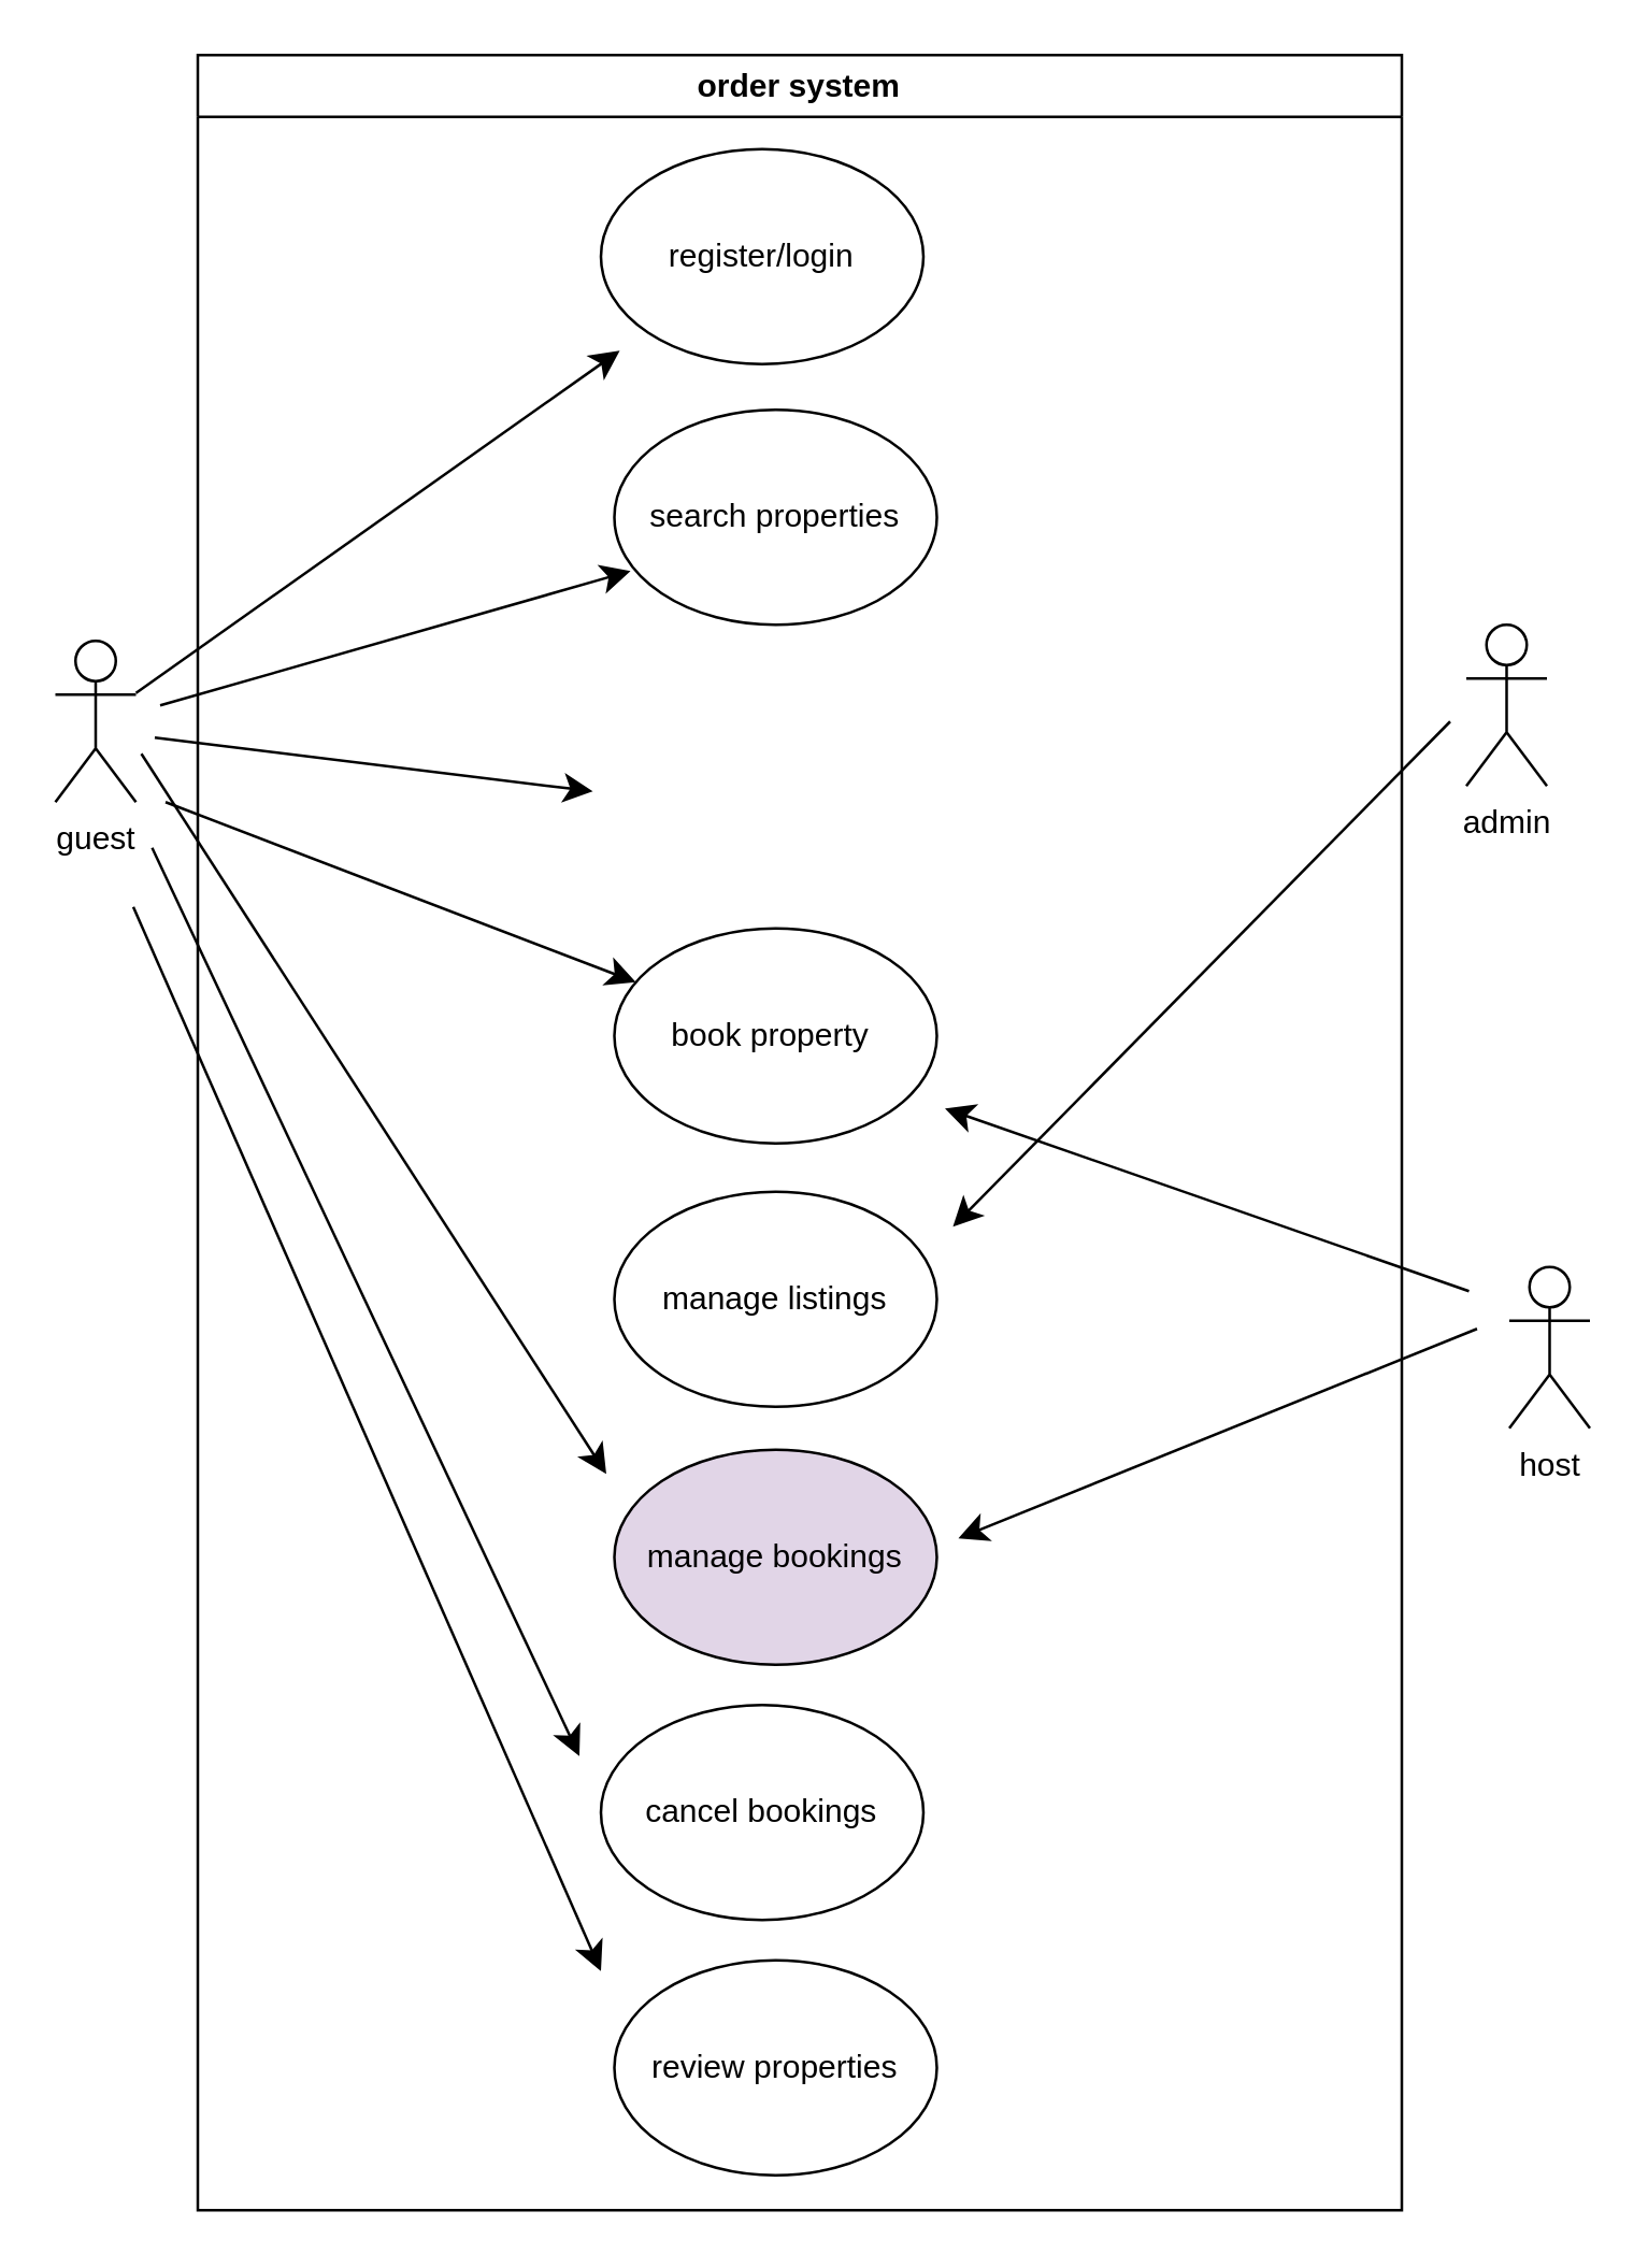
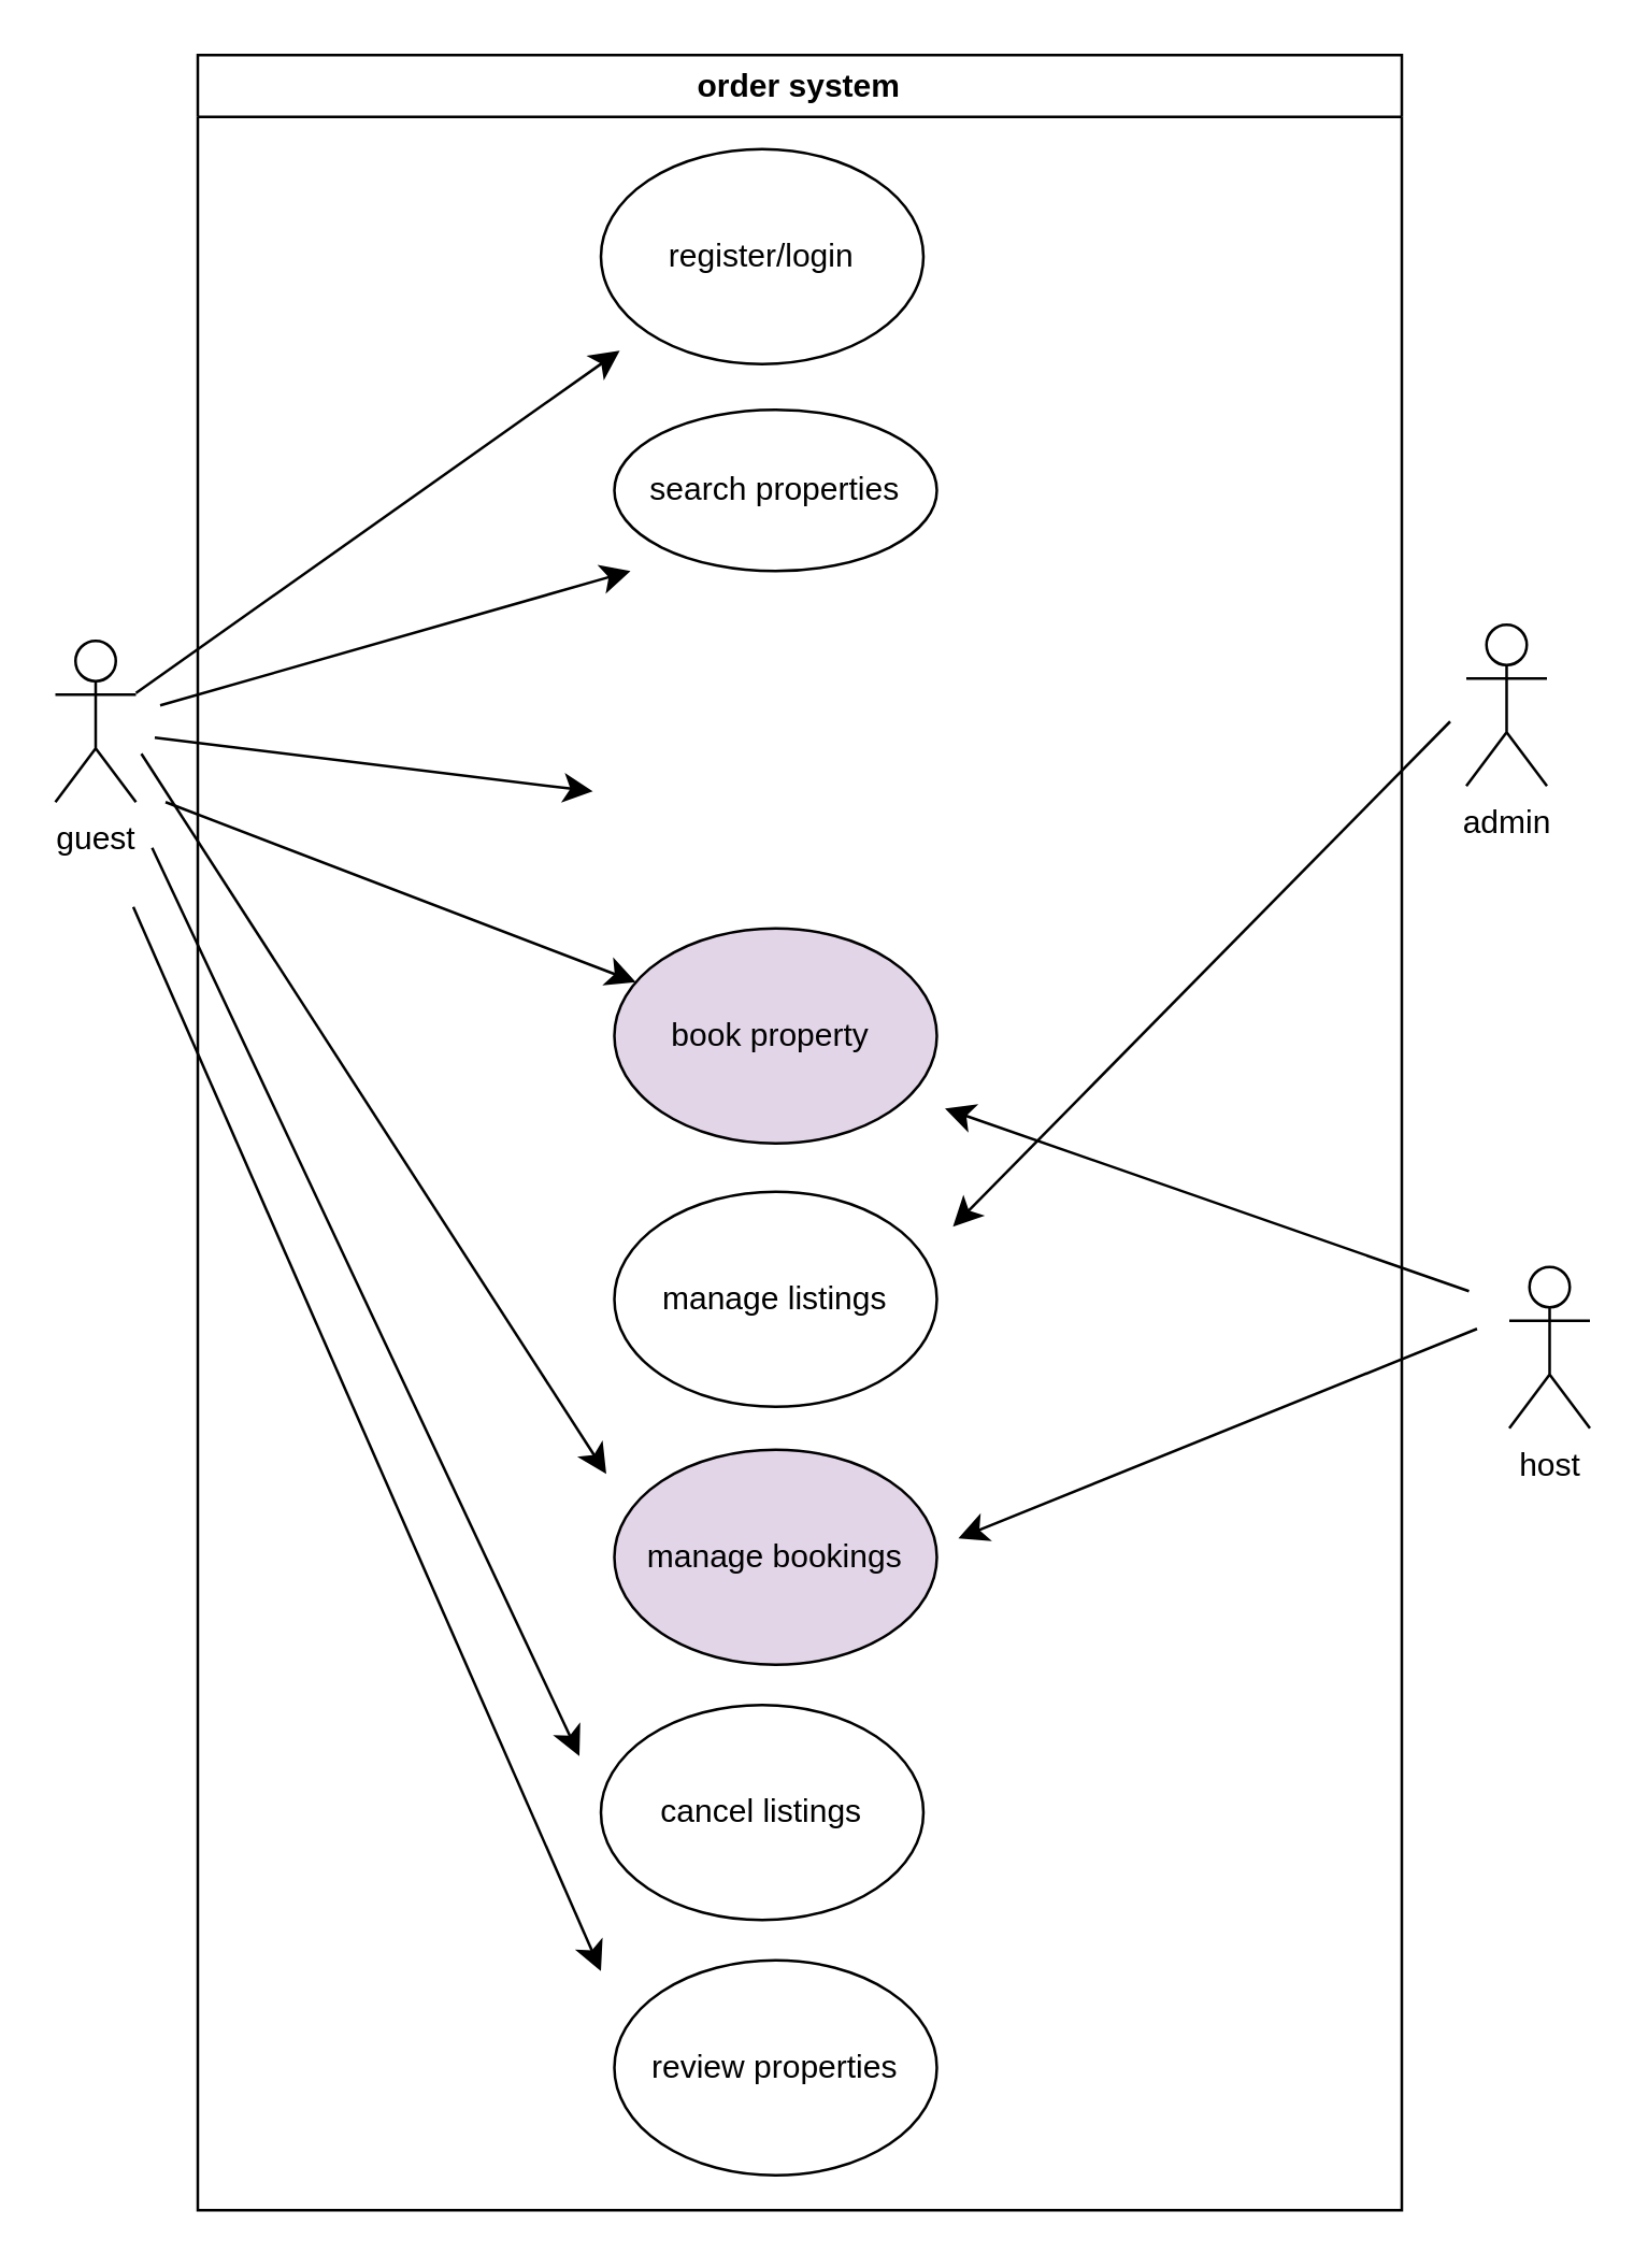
  <mxCell id="0" />
  <mxCell id="1" parent="0" />
  <mxCell id="2" value="guest" style="shape=umlActor;verticalLabelPosition=bottom;verticalAlign=top;html=1;outlineConnect=0;" vertex="1" parent="1"><mxGeometry x="20" y="238" width="30" height="60" as="geometry" /></mxCell>
  <mxCell id="3" value="host&lt;div&gt;&lt;br&gt;&lt;/div&gt;" style="shape=umlActor;verticalLabelPosition=bottom;verticalAlign=top;html=1;outlineConnect=0;" vertex="1" parent="1"><mxGeometry x="561" y="471" width="30" height="60" as="geometry" /></mxCell>
  <mxCell id="4" value="admin" style="shape=umlActor;verticalLabelPosition=bottom;verticalAlign=top;html=1;outlineConnect=0;" vertex="1" parent="1"><mxGeometry x="545" y="232" width="30" height="60" as="geometry" /></mxCell>
  <mxCell id="5" value="register/login" style="ellipse;whiteSpace=wrap;html=1;" vertex="1" parent="1"><mxGeometry x="223" y="55" width="120" height="80" as="geometry" /></mxCell>
- <mxCell id="6" value="search properties" style="ellipse;whiteSpace=wrap;html=1;" vertex="1" parent="1"><mxGeometry x="228" y="152" width="120" height="80" as="geometry" /></mxCell>
+ <mxCell id="6" value="search properties" style="ellipse;whiteSpace=wrap;html=1;" vertex="1" parent="1"><mxGeometry x="228" y="152" width="120" height="60" as="geometry" /></mxCell>
  <mxCell id="7" value="review properties" style="ellipse;whiteSpace=wrap;html=1;" vertex="1" parent="1"><mxGeometry x="228" y="729" width="120" height="80" as="geometry" /></mxCell>
- <mxCell id="8" value="book property&amp;nbsp;" style="ellipse;whiteSpace=wrap;html=1;" vertex="1" parent="1"><mxGeometry x="228" y="345" width="120" height="80" as="geometry" /></mxCell>
+ <mxCell id="8" value="book property&amp;nbsp;" style="ellipse;whiteSpace=wrap;html=1;fillColor=#e1d5e7;" vertex="1" parent="1"><mxGeometry x="228" y="345" width="120" height="80" as="geometry" /></mxCell>
  <mxCell id="9" value="manage listings" style="ellipse;whiteSpace=wrap;html=1;" vertex="1" parent="1"><mxGeometry x="228" y="443" width="120" height="80" as="geometry" /></mxCell>
  <mxCell id="10" value="manage bookings" style="ellipse;whiteSpace=wrap;html=1;fillColor=#e1d5e7;" vertex="1" parent="1"><mxGeometry x="228" y="539" width="120" height="80" as="geometry" /></mxCell>
- <mxCell id="11" value="cancel bookings" style="ellipse;whiteSpace=wrap;html=1;" vertex="1" parent="1"><mxGeometry x="223" y="634" width="120" height="80" as="geometry" /></mxCell>
+ <mxCell id="11" value="cancel listings" style="ellipse;whiteSpace=wrap;html=1;" vertex="1" parent="1"><mxGeometry x="223" y="634" width="120" height="80" as="geometry" /></mxCell>
  <mxCell id="12" value="order system" style="swimlane;whiteSpace=wrap;html=1;" vertex="1" parent="1"><mxGeometry x="73" y="20" width="448" height="802" as="geometry" /></mxCell>
  <mxCell id="13" value="" style="endArrow=classic;html=1;rounded=0;fontSize=12;startSize=8;endSize=8;curved=1;" edge="1" parent="12"><mxGeometry width="50" height="50" relative="1" as="geometry"><mxPoint x="-14" y="242" as="sourcePoint" /><mxPoint x="161" y="192" as="targetPoint" /></mxGeometry></mxCell>
  <mxCell id="14" value="" style="endArrow=classic;html=1;rounded=0;fontSize=12;startSize=8;endSize=8;curved=1;" edge="1" parent="12"><mxGeometry width="50" height="50" relative="1" as="geometry"><mxPoint x="-16" y="254" as="sourcePoint" /><mxPoint x="147" y="274" as="targetPoint" /></mxGeometry></mxCell>
  <mxCell id="15" value="" style="endArrow=classic;html=1;rounded=0;fontSize=12;startSize=8;endSize=8;curved=1;" edge="1" parent="1" source="2"><mxGeometry width="50" height="50" relative="1" as="geometry"><mxPoint x="252" y="113" as="sourcePoint" /><mxPoint x="230" y="130" as="targetPoint" /></mxGeometry></mxCell>
  <mxCell id="16" value="" style="endArrow=classic;html=1;rounded=0;fontSize=12;startSize=8;endSize=8;curved=1;" edge="1" parent="1"><mxGeometry width="50" height="50" relative="1" as="geometry"><mxPoint x="52" y="280" as="sourcePoint" /><mxPoint x="225" y="548" as="targetPoint" /></mxGeometry></mxCell>
  <mxCell id="17" value="" style="endArrow=classic;html=1;rounded=0;fontSize=12;startSize=8;endSize=8;curved=1;" edge="1" parent="1"><mxGeometry width="50" height="50" relative="1" as="geometry"><mxPoint x="549" y="494" as="sourcePoint" /><mxPoint x="356" y="572" as="targetPoint" /></mxGeometry></mxCell>
  <mxCell id="18" value="" style="endArrow=classic;html=1;rounded=0;fontSize=12;startSize=8;endSize=8;curved=1;" edge="1" parent="1"><mxGeometry width="50" height="50" relative="1" as="geometry"><mxPoint x="61" y="298" as="sourcePoint" /><mxPoint x="236" y="365" as="targetPoint" /></mxGeometry></mxCell>
  <mxCell id="19" value="" style="endArrow=classic;html=1;rounded=0;fontSize=12;startSize=8;endSize=8;curved=1;" edge="1" parent="1"><mxGeometry width="50" height="50" relative="1" as="geometry"><mxPoint x="546" y="480" as="sourcePoint" /><mxPoint x="351" y="412" as="targetPoint" /></mxGeometry></mxCell>
  <mxCell id="20" value="" style="endArrow=classic;html=1;rounded=0;fontSize=12;startSize=8;endSize=8;curved=1;" edge="1" parent="1"><mxGeometry width="50" height="50" relative="1" as="geometry"><mxPoint x="539" y="268" as="sourcePoint" /><mxPoint x="354" y="456" as="targetPoint" /></mxGeometry></mxCell>
  <mxCell id="21" value="" style="endArrow=classic;html=1;rounded=0;fontSize=12;startSize=8;endSize=8;curved=1;" edge="1" parent="1"><mxGeometry width="50" height="50" relative="1" as="geometry"><mxPoint x="56" y="315" as="sourcePoint" /><mxPoint x="215" y="653" as="targetPoint" /></mxGeometry></mxCell>
  <mxCell id="22" value="" style="endArrow=classic;html=1;rounded=0;fontSize=12;startSize=8;endSize=8;curved=1;" edge="1" parent="1"><mxGeometry width="50" height="50" relative="1" as="geometry"><mxPoint x="49" y="337" as="sourcePoint" /><mxPoint x="223" y="733" as="targetPoint" /></mxGeometry></mxCell>
